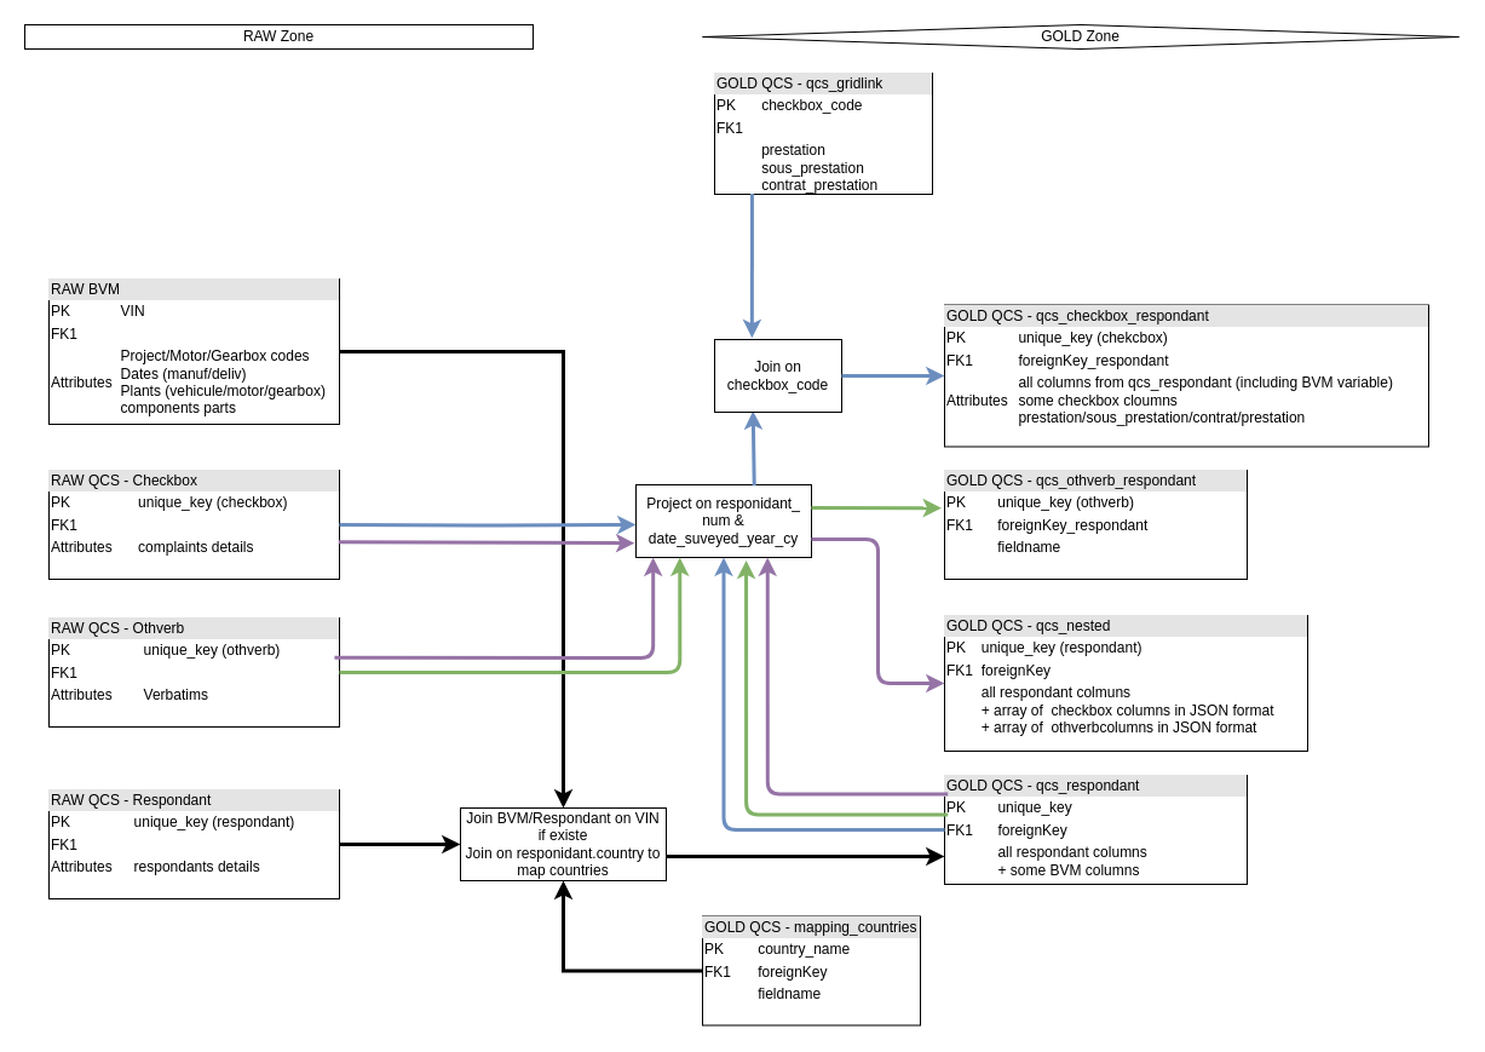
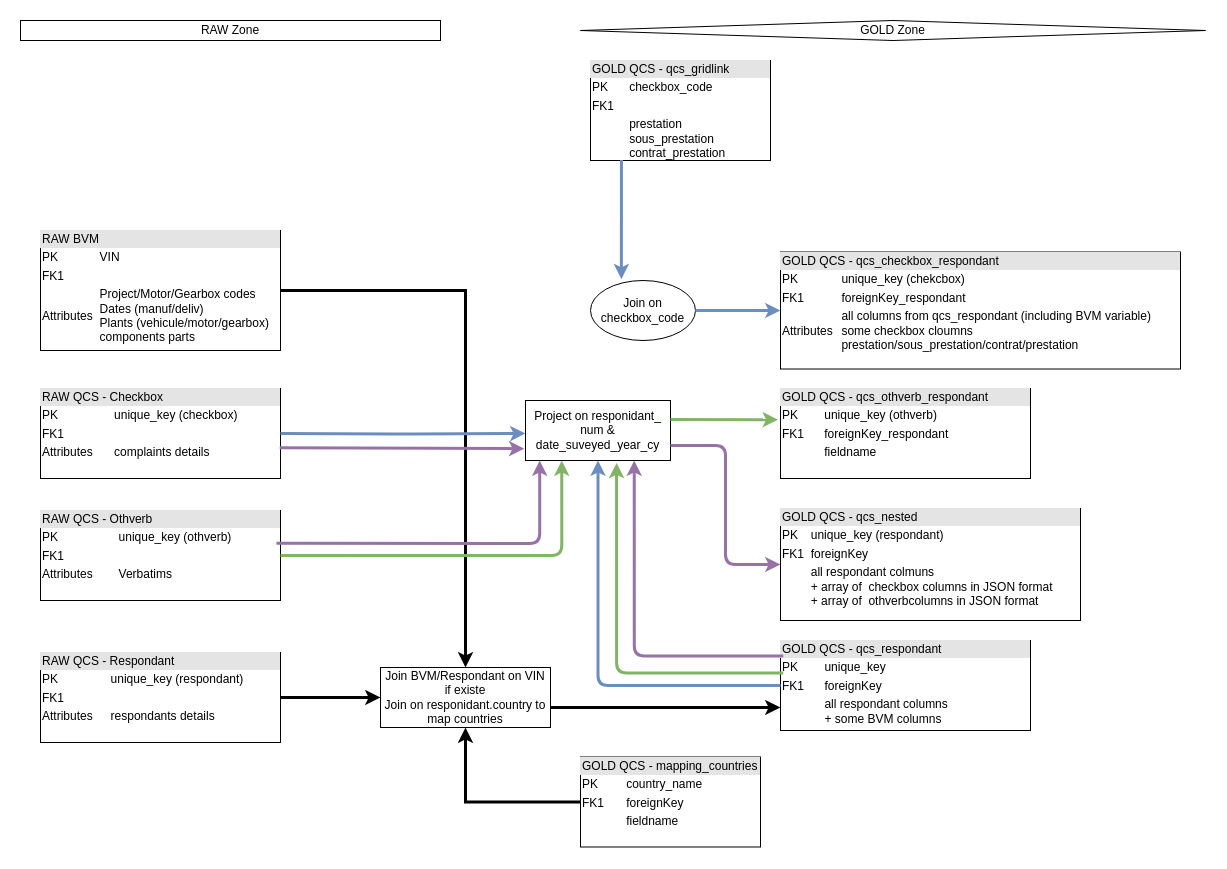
  <mxCell id="0" />
  <mxCell id="1" parent="0" />
  <mxCell id="2" value="&lt;div style=&quot;box-sizing: border-box ; width: 100% ; background: #e4e4e4 ; padding: 2px&quot;&gt;RAW BVM&lt;/div&gt;&lt;table style=&quot;width: 100% ; font-size: 1em&quot; cellpadding=&quot;2&quot; cellspacing=&quot;0&quot;&gt;&lt;tbody&gt;&lt;tr&gt;&lt;td&gt;PK&lt;/td&gt;&lt;td&gt;VIN&lt;/td&gt;&lt;/tr&gt;&lt;tr&gt;&lt;td&gt;FK1&lt;br&gt;&lt;/td&gt;&lt;td&gt;&lt;br&gt;&lt;/td&gt;&lt;/tr&gt;&lt;tr&gt;&lt;td&gt;Attributes&lt;/td&gt;&lt;td&gt;Project/Motor/Gearbox codes&lt;br&gt;Dates (manuf/deliv)&lt;br&gt;Plants (vehicule/motor/gearbox)&lt;br&gt;components parts&lt;/td&gt;&lt;/tr&gt;&lt;/tbody&gt;&lt;/table&gt;" style="verticalAlign=top;align=left;overflow=fill;html=1;" parent="1" vertex="1"><mxGeometry x="40" y="230" width="240" height="120" as="geometry" /></mxCell>
  <mxCell id="3" value="&lt;div style=&quot;box-sizing: border-box ; width: 100% ; background: #e4e4e4 ; padding: 2px&quot;&gt;GOLD QCS - qcs_gridlink&lt;/div&gt;&lt;table style=&quot;width: 100% ; font-size: 1em&quot; cellpadding=&quot;2&quot; cellspacing=&quot;0&quot;&gt;&lt;tbody&gt;&lt;tr&gt;&lt;td&gt;PK&lt;/td&gt;&lt;td&gt;checkbox_code&lt;/td&gt;&lt;/tr&gt;&lt;tr&gt;&lt;td&gt;FK1&lt;/td&gt;&lt;td&gt;&lt;br&gt;&lt;/td&gt;&lt;/tr&gt;&lt;tr&gt;&lt;td&gt;&lt;/td&gt;&lt;td&gt;prestation&lt;br&gt;sous_prestation&lt;br&gt;contrat_prestation&lt;/td&gt;&lt;/tr&gt;&lt;/tbody&gt;&lt;/table&gt;" style="verticalAlign=top;align=left;overflow=fill;html=1;" parent="1" vertex="1"><mxGeometry x="590" y="60" width="180" height="100" as="geometry" /></mxCell>
  <mxCell id="4" value="&lt;div style=&quot;box-sizing: border-box ; width: 100% ; background: #e4e4e4 ; padding: 2px&quot;&gt;RAW QCS - Othverb&lt;/div&gt;&lt;table style=&quot;width: 100% ; font-size: 1em&quot; cellpadding=&quot;2&quot; cellspacing=&quot;0&quot;&gt;&lt;tbody&gt;&lt;tr&gt;&lt;td&gt;PK&lt;/td&gt;&lt;td&gt;unique_key (othverb)&lt;br&gt;&lt;/td&gt;&lt;/tr&gt;&lt;tr&gt;&lt;td&gt;FK1&lt;/td&gt;&lt;td&gt;&lt;br&gt;&lt;/td&gt;&lt;/tr&gt;&lt;tr&gt;&lt;td&gt;Attributes&lt;/td&gt;&lt;td&gt;Verbatims&lt;/td&gt;&lt;/tr&gt;&lt;/tbody&gt;&lt;/table&gt;" style="verticalAlign=top;align=left;overflow=fill;html=1;" parent="1" vertex="1"><mxGeometry x="40" y="510" width="240" height="90" as="geometry" /></mxCell>
  <mxCell id="5" value="" style="edgeStyle=orthogonalEdgeStyle;rounded=0;orthogonalLoop=1;jettySize=auto;html=1;entryX=0;entryY=0.5;entryDx=0;entryDy=0;strokeWidth=3;" parent="1" source="6" target="12" edge="1"><mxGeometry relative="1" as="geometry"><mxPoint x="300" y="685" as="targetPoint" /></mxGeometry></mxCell>
  <mxCell id="6" value="&lt;div style=&quot;box-sizing: border-box ; width: 100% ; background: #e4e4e4 ; padding: 2px&quot;&gt;RAW QCS - Respondant&lt;/div&gt;&lt;table style=&quot;width: 100% ; font-size: 1em&quot; cellpadding=&quot;2&quot; cellspacing=&quot;0&quot;&gt;&lt;tbody&gt;&lt;tr&gt;&lt;td&gt;PK&lt;/td&gt;&lt;td&gt;unique_key (respondant)&lt;/td&gt;&lt;/tr&gt;&lt;tr&gt;&lt;td&gt;FK1&lt;/td&gt;&lt;td&gt;&lt;br&gt;&lt;/td&gt;&lt;/tr&gt;&lt;tr&gt;&lt;td&gt;Attributes&lt;/td&gt;&lt;td&gt;respondants details&lt;/td&gt;&lt;/tr&gt;&lt;/tbody&gt;&lt;/table&gt;" style="verticalAlign=top;align=left;overflow=fill;html=1;" parent="1" vertex="1"><mxGeometry x="40" y="652" width="240" height="90" as="geometry" /></mxCell>
  <mxCell id="7" value="&lt;div style=&quot;box-sizing: border-box ; width: 100% ; background: #e4e4e4 ; padding: 2px&quot;&gt;GOLD QCS - qcs_respondant&lt;/div&gt;&lt;table style=&quot;width: 100% ; font-size: 1em&quot; cellpadding=&quot;2&quot; cellspacing=&quot;0&quot;&gt;&lt;tbody&gt;&lt;tr&gt;&lt;td&gt;PK&lt;/td&gt;&lt;td&gt;unique_key&lt;/td&gt;&lt;/tr&gt;&lt;tr&gt;&lt;td&gt;FK1&lt;/td&gt;&lt;td&gt;foreignKey&lt;/td&gt;&lt;/tr&gt;&lt;tr&gt;&lt;td&gt;&lt;/td&gt;&lt;td&gt;all respondant columns&lt;br&gt;+ some BVM columns&lt;/td&gt;&lt;/tr&gt;&lt;/tbody&gt;&lt;/table&gt;" style="verticalAlign=top;align=left;overflow=fill;html=1;" parent="1" vertex="1"><mxGeometry x="780" y="640" width="250" height="90" as="geometry" /></mxCell>
  <mxCell id="8" value="" style="edgeStyle=orthogonalEdgeStyle;rounded=0;orthogonalLoop=1;jettySize=auto;html=1;entryX=0.5;entryY=0;entryDx=0;entryDy=0;strokeWidth=3;" parent="1" source="2" target="12" edge="1"><mxGeometry relative="1" as="geometry"><mxPoint x="300" y="265" as="targetPoint" /><mxPoint x="220" y="265.143" as="sourcePoint" /></mxGeometry></mxCell>
  <mxCell id="9" value="" style="edgeStyle=orthogonalEdgeStyle;rounded=0;orthogonalLoop=1;jettySize=auto;html=1;strokeWidth=3;" parent="1" source="10" target="12" edge="1"><mxGeometry relative="1" as="geometry"><mxPoint x="470" y="710" as="targetPoint" /></mxGeometry></mxCell>
  <mxCell id="10" value="&lt;div style=&quot;box-sizing: border-box ; width: 100% ; background: #e4e4e4 ; padding: 2px&quot;&gt;GOLD QCS - mapping_countries&lt;/div&gt;&lt;table style=&quot;width: 100% ; font-size: 1em&quot; cellpadding=&quot;2&quot; cellspacing=&quot;0&quot;&gt;&lt;tbody&gt;&lt;tr&gt;&lt;td&gt;PK&lt;/td&gt;&lt;td&gt;country_name&lt;/td&gt;&lt;/tr&gt;&lt;tr&gt;&lt;td&gt;FK1&lt;/td&gt;&lt;td&gt;foreignKey&lt;/td&gt;&lt;/tr&gt;&lt;tr&gt;&lt;td&gt;&lt;/td&gt;&lt;td&gt;fieldname&lt;/td&gt;&lt;/tr&gt;&lt;/tbody&gt;&lt;/table&gt;" style="verticalAlign=top;align=left;overflow=fill;html=1;" parent="1" vertex="1"><mxGeometry x="580" y="756.5" width="180" height="90" as="geometry" /></mxCell>
  <mxCell id="11" style="edgeStyle=orthogonalEdgeStyle;rounded=0;orthogonalLoop=1;jettySize=auto;html=1;exitX=1;exitY=0.5;exitDx=0;exitDy=0;strokeWidth=3;" parent="1" edge="1"><mxGeometry relative="1" as="geometry"><mxPoint x="550" y="707" as="sourcePoint" /><mxPoint x="780" y="707" as="targetPoint" /></mxGeometry></mxCell>
  <mxCell id="12" value="Join BVM/Respondant on VIN if existe&lt;br&gt;Join on responidant.country to map countries" style="rounded=0;whiteSpace=wrap;html=1;" parent="1" vertex="1"><mxGeometry x="380" y="667" width="170" height="60" as="geometry" /></mxCell>
  <mxCell id="13" value="&lt;div style=&quot;box-sizing: border-box ; width: 100% ; background: #e4e4e4 ; padding: 2px&quot;&gt;RAW QCS - Checkbox&lt;/div&gt;&lt;table style=&quot;width: 100% ; font-size: 1em&quot; cellpadding=&quot;2&quot; cellspacing=&quot;0&quot;&gt;&lt;tbody&gt;&lt;tr&gt;&lt;td&gt;PK&lt;/td&gt;&lt;td&gt;unique_key (checkbox)&lt;br&gt;&lt;/td&gt;&lt;/tr&gt;&lt;tr&gt;&lt;td&gt;FK1&lt;/td&gt;&lt;td&gt;&lt;br&gt;&lt;/td&gt;&lt;/tr&gt;&lt;tr&gt;&lt;td&gt;Attributes&lt;/td&gt;&lt;td&gt;complaints details&lt;/td&gt;&lt;/tr&gt;&lt;/tbody&gt;&lt;/table&gt;" style="verticalAlign=top;align=left;overflow=fill;html=1;" parent="1" vertex="1"><mxGeometry x="40" y="388" width="240" height="90" as="geometry" /></mxCell>
  <mxCell id="14" value="&lt;div style=&quot;box-sizing: border-box ; width: 100% ; background: #e4e4e4 ; padding: 2px&quot;&gt;GOLD QCS - qcs_checkbox_respondant&lt;/div&gt;&lt;table style=&quot;width: 100% ; font-size: 1em&quot; cellpadding=&quot;2&quot; cellspacing=&quot;0&quot;&gt;&lt;tbody&gt;&lt;tr&gt;&lt;td&gt;PK&lt;/td&gt;&lt;td&gt;unique_key (chekcbox)&lt;/td&gt;&lt;/tr&gt;&lt;tr&gt;&lt;td&gt;FK1&lt;/td&gt;&lt;td&gt;foreignKey_respondant&lt;/td&gt;&lt;/tr&gt;&lt;tr&gt;&lt;td&gt;Attributes&lt;/td&gt;&lt;td&gt;all columns from qcs_respondant (including BVM variable)&lt;br&gt;some checkbox cloumns&amp;nbsp;&amp;nbsp;&lt;br&gt;prestation/sous_prestation/contrat/prestation&lt;/td&gt;&lt;/tr&gt;&lt;/tbody&gt;&lt;/table&gt;" style="verticalAlign=top;align=left;overflow=fill;html=1;" parent="1" vertex="1"><mxGeometry x="780" y="251.5" width="400" height="117" as="geometry" /></mxCell>
  <mxCell id="15" value="&lt;div style=&quot;box-sizing: border-box ; width: 100% ; background: #e4e4e4 ; padding: 2px&quot;&gt;GOLD QCS - qcs_othverb_respondant&lt;/div&gt;&lt;table style=&quot;width: 100% ; font-size: 1em&quot; cellpadding=&quot;2&quot; cellspacing=&quot;0&quot;&gt;&lt;tbody&gt;&lt;tr&gt;&lt;td&gt;PK&lt;/td&gt;&lt;td&gt;unique_key (othverb)&lt;/td&gt;&lt;/tr&gt;&lt;tr&gt;&lt;td&gt;FK1&lt;/td&gt;&lt;td&gt;foreignKey_respondant&lt;/td&gt;&lt;/tr&gt;&lt;tr&gt;&lt;td&gt;&lt;/td&gt;&lt;td&gt;fieldname&lt;/td&gt;&lt;/tr&gt;&lt;/tbody&gt;&lt;/table&gt;" style="verticalAlign=top;align=left;overflow=fill;html=1;" parent="1" vertex="1"><mxGeometry x="780" y="388" width="250" height="90" as="geometry" /></mxCell>
  <mxCell id="16" value="&lt;div style=&quot;box-sizing: border-box ; width: 100% ; background: #e4e4e4 ; padding: 2px&quot;&gt;GOLD QCS - qcs_nested&lt;/div&gt;&lt;table style=&quot;width: 100% ; font-size: 1em&quot; cellpadding=&quot;2&quot; cellspacing=&quot;0&quot;&gt;&lt;tbody&gt;&lt;tr&gt;&lt;td&gt;PK&lt;/td&gt;&lt;td&gt;unique_key (respondant)&lt;/td&gt;&lt;/tr&gt;&lt;tr&gt;&lt;td&gt;FK1&lt;/td&gt;&lt;td&gt;foreignKey&lt;/td&gt;&lt;/tr&gt;&lt;tr&gt;&lt;td&gt;&lt;/td&gt;&lt;td&gt;all respondant colmuns&lt;br&gt;+ array of&amp;nbsp; checkbox columns in JSON format&lt;br&gt;+ array of&amp;nbsp; othverbcolumns in JSON format&lt;br&gt;&lt;/td&gt;&lt;/tr&gt;&lt;/tbody&gt;&lt;/table&gt;" style="verticalAlign=top;align=left;overflow=fill;html=1;" parent="1" vertex="1"><mxGeometry x="780" y="508" width="300" height="112" as="geometry" /></mxCell>
  <mxCell id="17" value="Project on responidant_ num &amp;amp; date_suveyed_year_cy" style="rounded=0;whiteSpace=wrap;html=1;" parent="1" vertex="1"><mxGeometry x="525" y="400" width="145" height="60" as="geometry" /></mxCell>
  <mxCell id="18" value="" style="endArrow=classic;html=1;fillColor=#dae8fc;strokeColor=#6c8ebf;exitX=0;exitY=0.5;exitDx=0;exitDy=0;edgeStyle=orthogonalEdgeStyle;endFill=1;strokeWidth=3;" parent="1" source="7" target="17" edge="1"><mxGeometry width="50" height="50" relative="1" as="geometry"><mxPoint x="609.26" y="765.24" as="sourcePoint" /><mxPoint x="607.5" y="470" as="targetPoint" /></mxGeometry></mxCell>
- <mxCell id="19" value="" style="endArrow=none;html=1;fillColor=#dae8fc;strokeColor=#6c8ebf;exitX=0.302;exitY=0.983;exitDx=0;exitDy=0;entryX=0.674;entryY=0.012;entryDx=0;entryDy=0;entryPerimeter=0;startArrow=classic;startFill=1;exitPerimeter=0;strokeWidth=3;" parent="1" source="26" target="17" edge="1"><mxGeometry width="50" height="50" relative="1" as="geometry"><mxPoint x="790" y="673" as="sourcePoint" /><mxPoint x="608" y="470" as="targetPoint" /></mxGeometry></mxCell>
  <mxCell id="20" value="" style="endArrow=none;html=1;fillColor=#dae8fc;strokeColor=#6c8ebf;edgeStyle=orthogonalEdgeStyle;entryX=1;entryY=0.5;entryDx=0;entryDy=0;endFill=0;startArrow=classic;startFill=1;strokeWidth=3;" parent="1" target="13" edge="1"><mxGeometry width="50" height="50" relative="1" as="geometry"><mxPoint x="525" y="433" as="sourcePoint" /><mxPoint x="368" y="516" as="targetPoint" /></mxGeometry></mxCell>
  <mxCell id="21" value="" style="endArrow=classic;html=1;fillColor=#d5e8d4;strokeColor=#82b366;exitX=0.011;exitY=0.36;exitDx=0;exitDy=0;edgeStyle=orthogonalEdgeStyle;endFill=1;entryX=0.628;entryY=1.04;entryDx=0;entryDy=0;strokeWidth=3;entryPerimeter=0;exitPerimeter=0;" parent="1" source="7" target="17" edge="1"><mxGeometry width="50" height="50" relative="1" as="geometry"><mxPoint x="790" y="695" as="sourcePoint" /><mxPoint x="608" y="470" as="targetPoint" /></mxGeometry></mxCell>
  <mxCell id="22" value="" style="endArrow=classic;html=1;fillColor=#d5e8d4;strokeColor=#82b366;edgeStyle=orthogonalEdgeStyle;endFill=1;entryX=0.25;entryY=1;entryDx=0;entryDy=0;strokeWidth=3;" parent="1" source="4" target="17" edge="1"><mxGeometry width="50" height="50" relative="1" as="geometry"><mxPoint x="663" y="665.5" as="sourcePoint" /><mxPoint x="517" y="462.5" as="targetPoint" /></mxGeometry></mxCell>
  <mxCell id="23" value="" style="endArrow=classic;html=1;fillColor=#d5e8d4;strokeColor=#82b366;endFill=1;entryX=-0.01;entryY=0.347;entryDx=0;entryDy=0;entryPerimeter=0;strokeWidth=3;" parent="1" target="15" edge="1"><mxGeometry width="50" height="50" relative="1" as="geometry"><mxPoint x="670" y="419" as="sourcePoint" /><mxPoint x="780" y="430" as="targetPoint" /></mxGeometry></mxCell>
  <mxCell id="24" value="" style="endArrow=classic;html=1;fillColor=#e1d5e7;strokeColor=#9673a6;edgeStyle=orthogonalEdgeStyle;endFill=1;entryX=0;entryY=0.5;entryDx=0;entryDy=0;exitX=1;exitY=0.75;exitDx=0;exitDy=0;strokeWidth=3;" parent="1" source="17" target="16" edge="1"><mxGeometry width="50" height="50" relative="1" as="geometry"><mxPoint x="700" y="590" as="sourcePoint" /><mxPoint x="644" y="470" as="targetPoint" /></mxGeometry></mxCell>
  <mxCell id="25" value="" style="endArrow=classic;html=1;fillColor=#e1d5e7;strokeColor=#9673a6;endFill=1;strokeWidth=3;exitX=0.997;exitY=0.657;exitDx=0;exitDy=0;exitPerimeter=0;entryX=-0.008;entryY=0.803;entryDx=0;entryDy=0;entryPerimeter=0;" parent="1" source="13" target="17" edge="1"><mxGeometry width="50" height="50" relative="1" as="geometry"><mxPoint x="270" y="445" as="sourcePoint" /><mxPoint x="525" y="445" as="targetPoint" /></mxGeometry></mxCell>
- <mxCell id="26" value="Join on checkbox_code" style="rounded=0;whiteSpace=wrap;html=1;" parent="1" vertex="1"><mxGeometry x="590" y="280" width="105" height="60" as="geometry" /></mxCell>
+ <mxCell id="26" value="Join on checkbox_code" style="ellipse;whiteSpace=wrap;html=1;" parent="1" vertex="1"><mxGeometry x="590" y="280" width="105" height="60" as="geometry" /></mxCell>
  <mxCell id="27" value="" style="endArrow=none;html=1;fillColor=#dae8fc;strokeColor=#6c8ebf;exitX=0.294;exitY=-0.022;exitDx=0;exitDy=0;entryX=0.172;entryY=0.995;entryDx=0;entryDy=0;entryPerimeter=0;startArrow=classic;startFill=1;exitPerimeter=0;strokeWidth=3;" parent="1" source="26" target="3" edge="1"><mxGeometry width="50" height="50" relative="1" as="geometry"><mxPoint x="630.21" y="179.98" as="sourcePoint" /><mxPoint x="631.23" y="241.72" as="targetPoint" /></mxGeometry></mxCell>
  <mxCell id="28" value="" style="endArrow=none;html=1;fillColor=#dae8fc;strokeColor=#6c8ebf;exitX=0;exitY=0.5;exitDx=0;exitDy=0;entryX=1;entryY=0.5;entryDx=0;entryDy=0;startArrow=classic;startFill=1;strokeWidth=3;" parent="1" source="14" target="26" edge="1"><mxGeometry width="50" height="50" relative="1" as="geometry"><mxPoint x="630.87" y="288.68" as="sourcePoint" /><mxPoint x="630.96" y="159.55" as="targetPoint" /></mxGeometry></mxCell>
  <mxCell id="29" value="" style="endArrow=classic;html=1;fillColor=#e1d5e7;strokeColor=#9673a6;edgeStyle=orthogonalEdgeStyle;endFill=1;entryX=0.098;entryY=1;entryDx=0;entryDy=0;exitX=0.983;exitY=0.365;exitDx=0;exitDy=0;strokeWidth=3;exitPerimeter=0;entryPerimeter=0;" parent="1" source="4" target="17" edge="1"><mxGeometry width="50" height="50" relative="1" as="geometry"><mxPoint x="680" y="455" as="sourcePoint" /><mxPoint x="790" y="574" as="targetPoint" /></mxGeometry></mxCell>
  <mxCell id="30" value="" style="endArrow=classic;html=1;fillColor=#e1d5e7;strokeColor=#9673a6;edgeStyle=orthogonalEdgeStyle;endFill=1;entryX=0.75;entryY=1;entryDx=0;entryDy=0;exitX=0.011;exitY=0.173;exitDx=0;exitDy=0;strokeWidth=3;exitPerimeter=0;" parent="1" source="7" target="17" edge="1"><mxGeometry width="50" height="50" relative="1" as="geometry"><mxPoint x="256" y="553" as="sourcePoint" /><mxPoint x="549" y="470" as="targetPoint" /></mxGeometry></mxCell>
  <mxCell id="31" value="RAW Zone" style="rounded=0;whiteSpace=wrap;html=1;" parent="1" vertex="1"><mxGeometry x="20" width="420" height="20" as="geometry" y="20" /></mxCell>
  <mxCell id="32" value="GOLD Zone" style="rhombus;whiteSpace=wrap;html=1;" parent="1" vertex="1"><mxGeometry x="580" width="625" height="20" as="geometry" y="20" /></mxCell>
